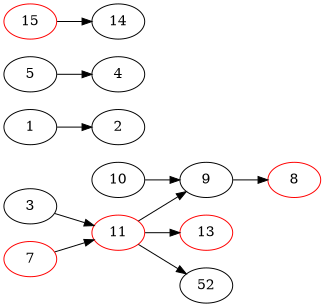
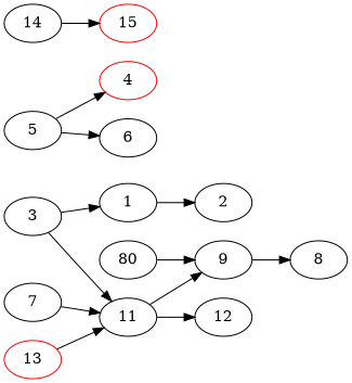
  digraph {
    rankdir=LR
    node [color=black]
    3
    1
-   11 [color=red]
+   11
    2
-   7 [color=red]
+   7
    5
-   4
+   4 [color=red]
+   6
    9
    13 [color=red]
-   12 [label=52]
-   8 [color=red]
-   10
+   12
+   8
+   10 [label=80]
    15 [color=red]
    14
+   3 -> 1
    3 -> 11
    1 -> 2
    11 -> 9
-   11 -> 13
+   13 -> 11
    11 -> 12
    7 -> 11
    5 -> 4
+   5 -> 6
    9 -> 8
    10 -> 9
-   15 -> 14
+   14 -> 15
  }
